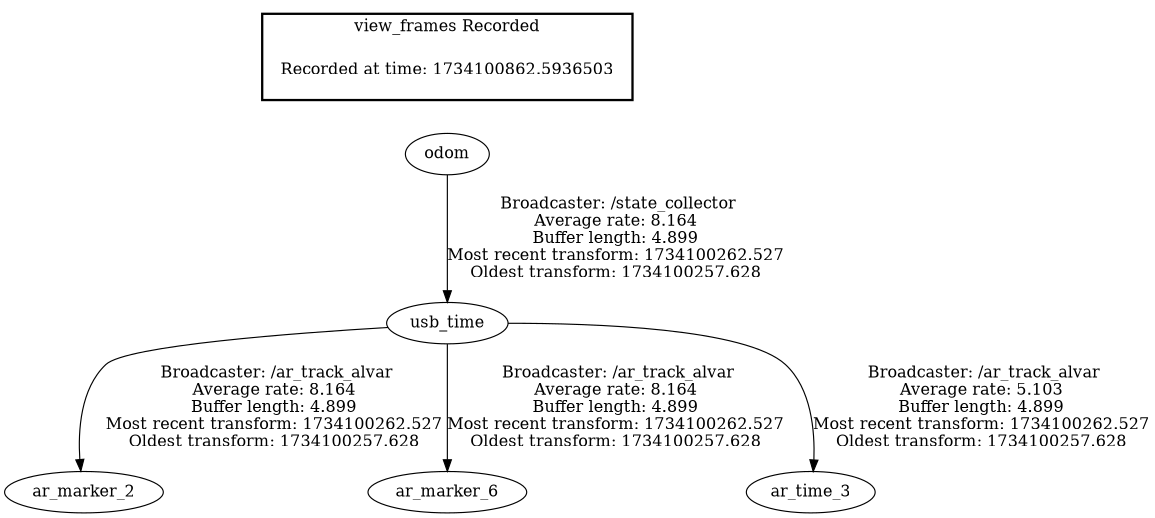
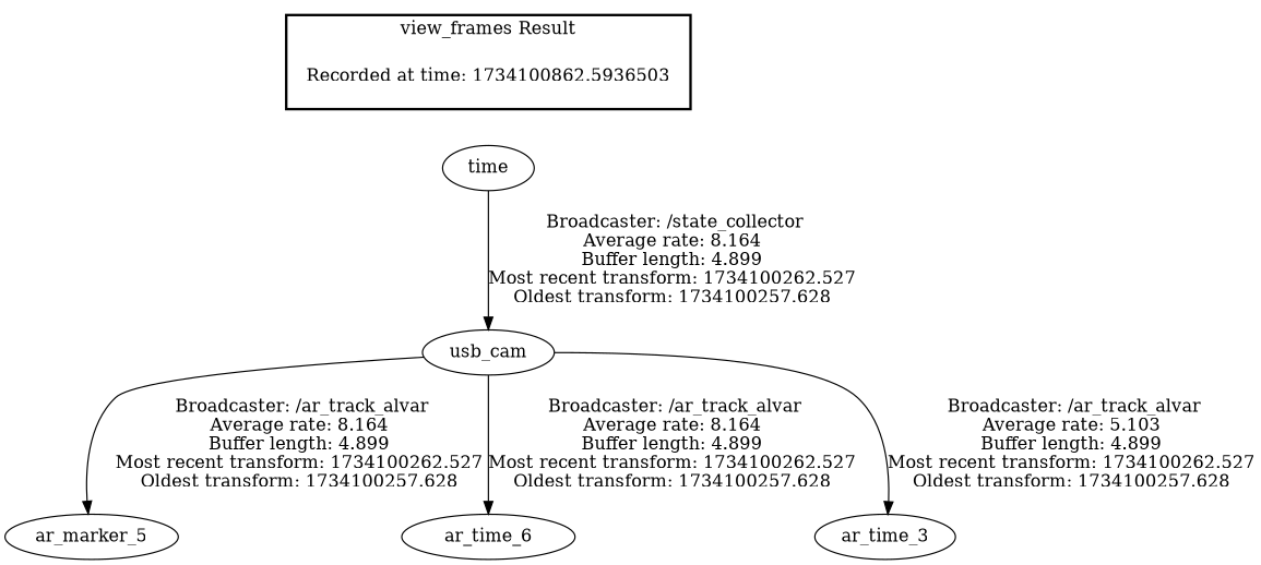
  digraph {
    n1 [label="Recorded at time: 1734100862.5936503" shape=plaintext]
-   odom
-   usb_cam [label=usb_time]
-   ar_marker_2
-   ar_marker_6
+   odom [label=time]
+   usb_cam
+   ar_marker_2 [label=ar_marker_5]
+   ar_marker_6 [label=ar_time_6]
    n6 [label=ar_time_3]
    subgraph cluster_1 {
      color=black
-     label="view_frames Recorded"
+     label="view_frames Result"
      style=bold
      n1
    }
    n1 -> odom [style=invis]
    odom -> usb_cam [label=" Broadcaster: /state_collector\nAverage rate: 8.164\nBuffer length: 4.899\nMost recent transform: 1734100262.527\nOldest transform: 1734100257.628\n"]
    usb_cam -> ar_marker_2 [label=" Broadcaster: /ar_track_alvar\nAverage rate: 8.164\nBuffer length: 4.899\nMost recent transform: 1734100262.527\nOldest transform: 1734100257.628\n"]
    usb_cam -> ar_marker_6 [label=" Broadcaster: /ar_track_alvar\nAverage rate: 8.164\nBuffer length: 4.899\nMost recent transform: 1734100262.527\nOldest transform: 1734100257.628\n"]
    usb_cam -> n6 [label=" Broadcaster: /ar_track_alvar\nAverage rate: 5.103\nBuffer length: 4.899\nMost recent transform: 1734100262.527\nOldest transform: 1734100257.628\n"]
  }
